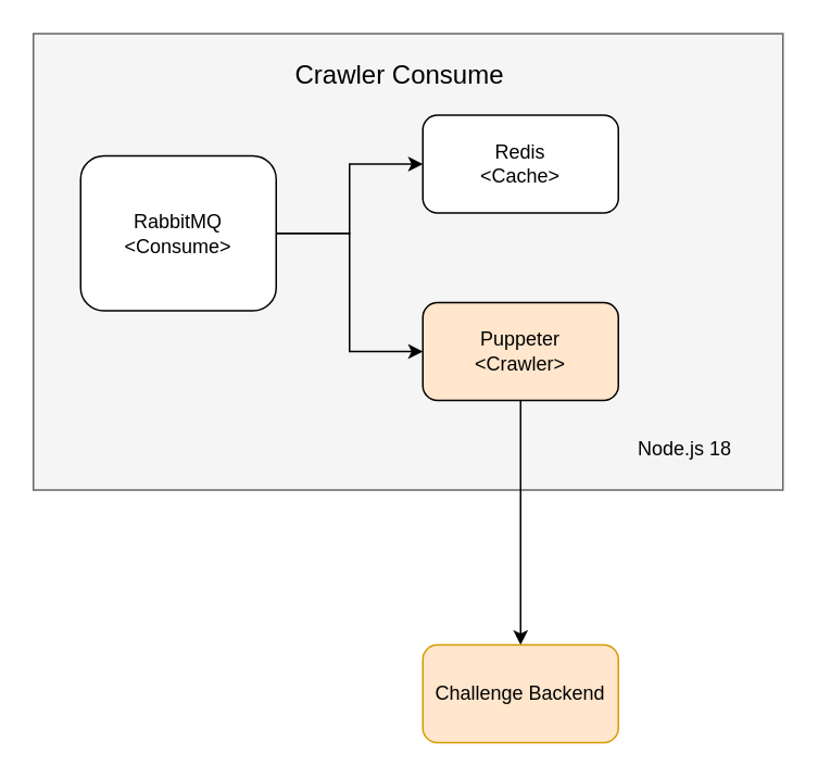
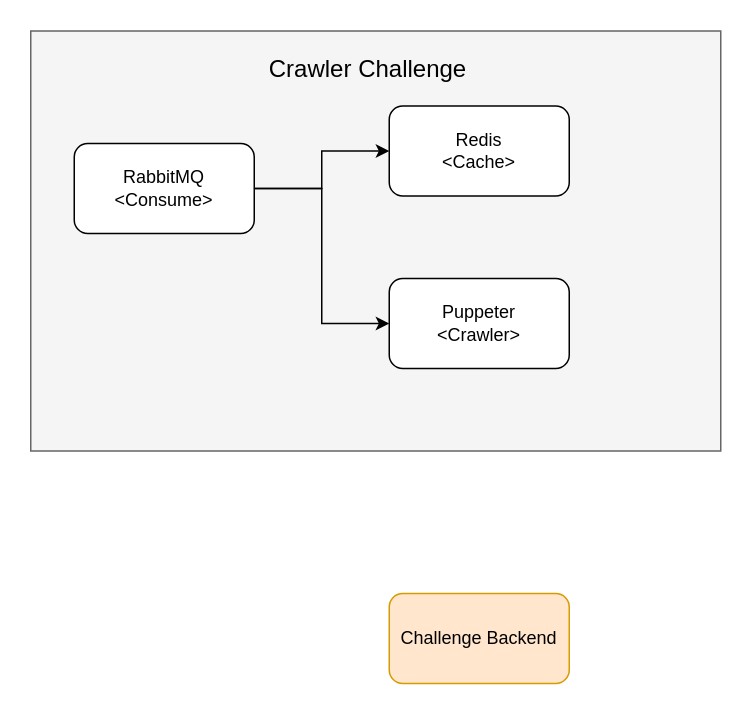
  <mxCell id="0" />
  <mxCell id="1" parent="0" />
  <mxCell id="2" value="" style="rounded=0;whiteSpace=wrap;html=1;fillColor=#f5f5f5;fontColor=#333333;strokeColor=#666666;" vertex="1" parent="1"><mxGeometry x="20" y="20" width="460" height="280" as="geometry" /></mxCell>
  <mxCell id="3" style="edgeStyle=orthogonalEdgeStyle;rounded=0;orthogonalLoop=1;jettySize=auto;html=1;exitX=1;exitY=0.5;exitDx=0;exitDy=0;" edge="1" parent="1" source="5" target="6"><mxGeometry relative="1" as="geometry" /></mxCell>
  <mxCell id="4" style="edgeStyle=orthogonalEdgeStyle;rounded=0;orthogonalLoop=1;jettySize=auto;html=1;exitX=1;exitY=0.5;exitDx=0;exitDy=0;entryX=0;entryY=0.5;entryDx=0;entryDy=0;" edge="1" parent="1" source="5" target="8"><mxGeometry relative="1" as="geometry" /></mxCell>
- <mxCell id="5" value="RabbitMQ&lt;br&gt;&amp;lt;Consume&amp;gt;" style="rounded=1;whiteSpace=wrap;html=1;" vertex="1" parent="1"><mxGeometry x="49" y="95" width="120" height="95" as="geometry" /></mxCell>
+ <mxCell id="5" value="RabbitMQ&lt;br&gt;&amp;lt;Consume&amp;gt;" style="rounded=1;whiteSpace=wrap;html=1;" vertex="1" parent="1"><mxGeometry x="49" y="95" width="120" height="60" as="geometry" /></mxCell>
  <mxCell id="6" value="Redis&lt;br&gt;&amp;lt;Cache&amp;gt;" style="rounded=1;whiteSpace=wrap;html=1;" vertex="1" parent="1"><mxGeometry x="259" y="70" width="120" height="60" as="geometry" /></mxCell>
- <mxCell id="7" style="edgeStyle=orthogonalEdgeStyle;rounded=0;orthogonalLoop=1;jettySize=auto;html=1;exitX=0.5;exitY=1;exitDx=0;exitDy=0;" edge="1" parent="1" source="8" target="9"><mxGeometry relative="1" as="geometry" /></mxCell>
- <mxCell id="8" value="Puppeter&lt;br&gt;&amp;lt;Crawler&amp;gt;" style="rounded=1;whiteSpace=wrap;html=1;fillColor=#ffe6cc;" vertex="1" parent="1"><mxGeometry x="259" y="185" width="120" height="60" as="geometry" /></mxCell>
+ <mxCell id="8" value="Puppeter&lt;br&gt;&amp;lt;Crawler&amp;gt;" style="rounded=1;whiteSpace=wrap;html=1;" vertex="1" parent="1"><mxGeometry x="259" y="185" width="120" height="60" as="geometry" /></mxCell>
  <mxCell id="9" value="Challenge Backend" style="rounded=1;whiteSpace=wrap;html=1;fillColor=#ffe6cc;strokeColor=#d79b00;" vertex="1" parent="1"><mxGeometry x="259" y="395" width="120" height="60" as="geometry" /></mxCell>
- <mxCell id="10" value="Node.js 18" style="text;html=1;strokeColor=none;fillColor=none;align=center;verticalAlign=middle;whiteSpace=wrap;rounded=0;" vertex="1" parent="1"><mxGeometry x="390" y="260" width="60" height="30" as="geometry" /></mxCell>
- <mxCell id="11" value="Crawler Consume" style="text;html=1;strokeColor=none;fillColor=none;align=center;verticalAlign=middle;whiteSpace=wrap;rounded=0;fontSize=16;" vertex="1" parent="1"><mxGeometry x="170" y="30" width="150" height="30" as="geometry" /></mxCell>
+ <mxCell id="11" value="Crawler Challenge" style="text;html=1;strokeColor=none;fillColor=none;align=center;verticalAlign=middle;whiteSpace=wrap;rounded=0;fontSize=16;" vertex="1" parent="1"><mxGeometry x="170" y="30" width="150" height="30" as="geometry" /></mxCell>
